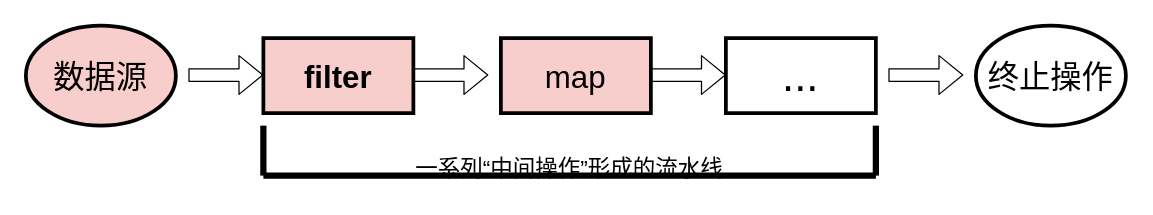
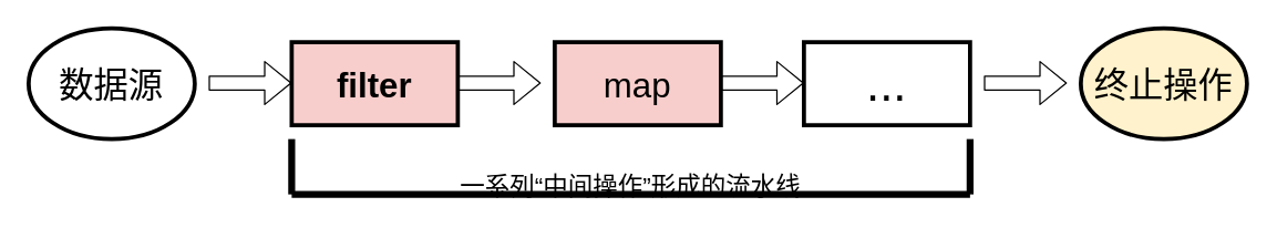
  <mxCell id="0" />
  <mxCell id="1" parent="0" />
- <mxCell id="2" value="&lt;font style=&quot;font-size: 25px&quot;&gt;数据源&lt;/font&gt;" style="ellipse;whiteSpace=wrap;html=1;strokeWidth=3;fillColor=#f8cecc;" vertex="1" parent="1"><mxGeometry x="20" y="20" width="120" height="80" as="geometry" /></mxCell>
+ <mxCell id="2" value="&lt;font style=&quot;font-size: 25px&quot;&gt;数据源&lt;/font&gt;" style="ellipse;whiteSpace=wrap;html=1;strokeWidth=3;" vertex="1" parent="1"><mxGeometry x="20" y="20" width="120" height="80" as="geometry" /></mxCell>
  <mxCell id="3" value="&lt;b&gt;&lt;font style=&quot;font-size: 25px&quot;&gt;filter&lt;/font&gt;&lt;/b&gt;" style="rounded=0;whiteSpace=wrap;html=1;strokeWidth=3;fillColor=#f8cecc;" vertex="1" parent="1"><mxGeometry x="210" y="30" width="120" height="60" as="geometry" /></mxCell>
  <mxCell id="4" value="&lt;font style=&quot;font-size: 25px&quot;&gt;map&lt;/font&gt;" style="rounded=0;whiteSpace=wrap;html=1;strokeWidth=3;fillColor=#f8cecc;" vertex="1" parent="1"><mxGeometry x="400" y="30" width="120" height="60" as="geometry" /></mxCell>
  <mxCell id="5" value="&lt;font style=&quot;font-size: 35px&quot;&gt;...&lt;/font&gt;" style="rounded=0;whiteSpace=wrap;html=1;strokeWidth=3;" vertex="1" parent="1"><mxGeometry x="580" y="30" width="120" height="60" as="geometry" /></mxCell>
- <mxCell id="6" value="&lt;font style=&quot;font-size: 25px&quot;&gt;终止操作&lt;/font&gt;" style="ellipse;whiteSpace=wrap;html=1;strokeWidth=3;" vertex="1" parent="1"><mxGeometry x="780" y="20" width="120" height="80" as="geometry" /></mxCell>
+ <mxCell id="6" value="&lt;font style=&quot;font-size: 25px&quot;&gt;终止操作&lt;/font&gt;" style="ellipse;whiteSpace=wrap;html=1;strokeWidth=3;fillColor=#fff2cc;" vertex="1" parent="1"><mxGeometry x="780" y="20" width="120" height="80" as="geometry" /></mxCell>
  <mxCell id="7" value="" style="shape=flexArrow;endArrow=classic;html=1;" edge="1" parent="1"><mxGeometry width="50" height="50" relative="1" as="geometry"><mxPoint x="150" y="59.5" as="sourcePoint" /><mxPoint x="210" y="59.5" as="targetPoint" /></mxGeometry></mxCell>
  <mxCell id="8" value="" style="shape=flexArrow;endArrow=classic;html=1;" edge="1" parent="1"><mxGeometry width="50" height="50" relative="1" as="geometry"><mxPoint x="520" y="59.5" as="sourcePoint" /><mxPoint x="580" y="59.5" as="targetPoint" /></mxGeometry></mxCell>
  <mxCell id="9" value="" style="shape=flexArrow;endArrow=classic;html=1;" edge="1" parent="1"><mxGeometry width="50" height="50" relative="1" as="geometry"><mxPoint x="710" y="59.5" as="sourcePoint" /><mxPoint x="770" y="59.5" as="targetPoint" /></mxGeometry></mxCell>
  <mxCell id="10" value="" style="shape=flexArrow;endArrow=classic;html=1;" edge="1" parent="1"><mxGeometry width="50" height="50" relative="1" as="geometry"><mxPoint x="330" y="59.5" as="sourcePoint" /><mxPoint x="390" y="59.5" as="targetPoint" /></mxGeometry></mxCell>
  <mxCell id="11" value="" style="endArrow=none;html=1;strokeWidth=5;" edge="1" parent="1"><mxGeometry width="50" height="50" relative="1" as="geometry"><mxPoint x="210" y="140" as="sourcePoint" /><mxPoint x="700" y="140" as="targetPoint" /><Array as="points"><mxPoint x="380" y="140" /></Array></mxGeometry></mxCell>
  <mxCell id="12" value="" style="endArrow=none;html=1;strokeWidth=5;" edge="1" parent="1"><mxGeometry width="50" height="50" relative="1" as="geometry"><mxPoint x="210" y="140" as="sourcePoint" /><mxPoint x="210" y="100" as="targetPoint" /><Array as="points"><mxPoint x="210" y="120" /></Array></mxGeometry></mxCell>
  <mxCell id="13" value="" style="endArrow=none;html=1;strokeWidth=5;" edge="1" parent="1"><mxGeometry width="50" height="50" relative="1" as="geometry"><mxPoint x="700" y="140" as="sourcePoint" /><mxPoint x="700" y="100" as="targetPoint" /><Array as="points"><mxPoint x="700" y="120" /></Array></mxGeometry></mxCell>
  <mxCell id="14" value="&lt;font style=&quot;font-size: 18px&quot;&gt;一系列“中间操作”形成的流水线&lt;/font&gt;" style="text;html=1;strokeColor=none;fillColor=none;align=center;verticalAlign=middle;whiteSpace=wrap;rounded=0;" vertex="1" parent="1"><mxGeometry x="320" y="120" width="270" height="30" as="geometry" /></mxCell>
